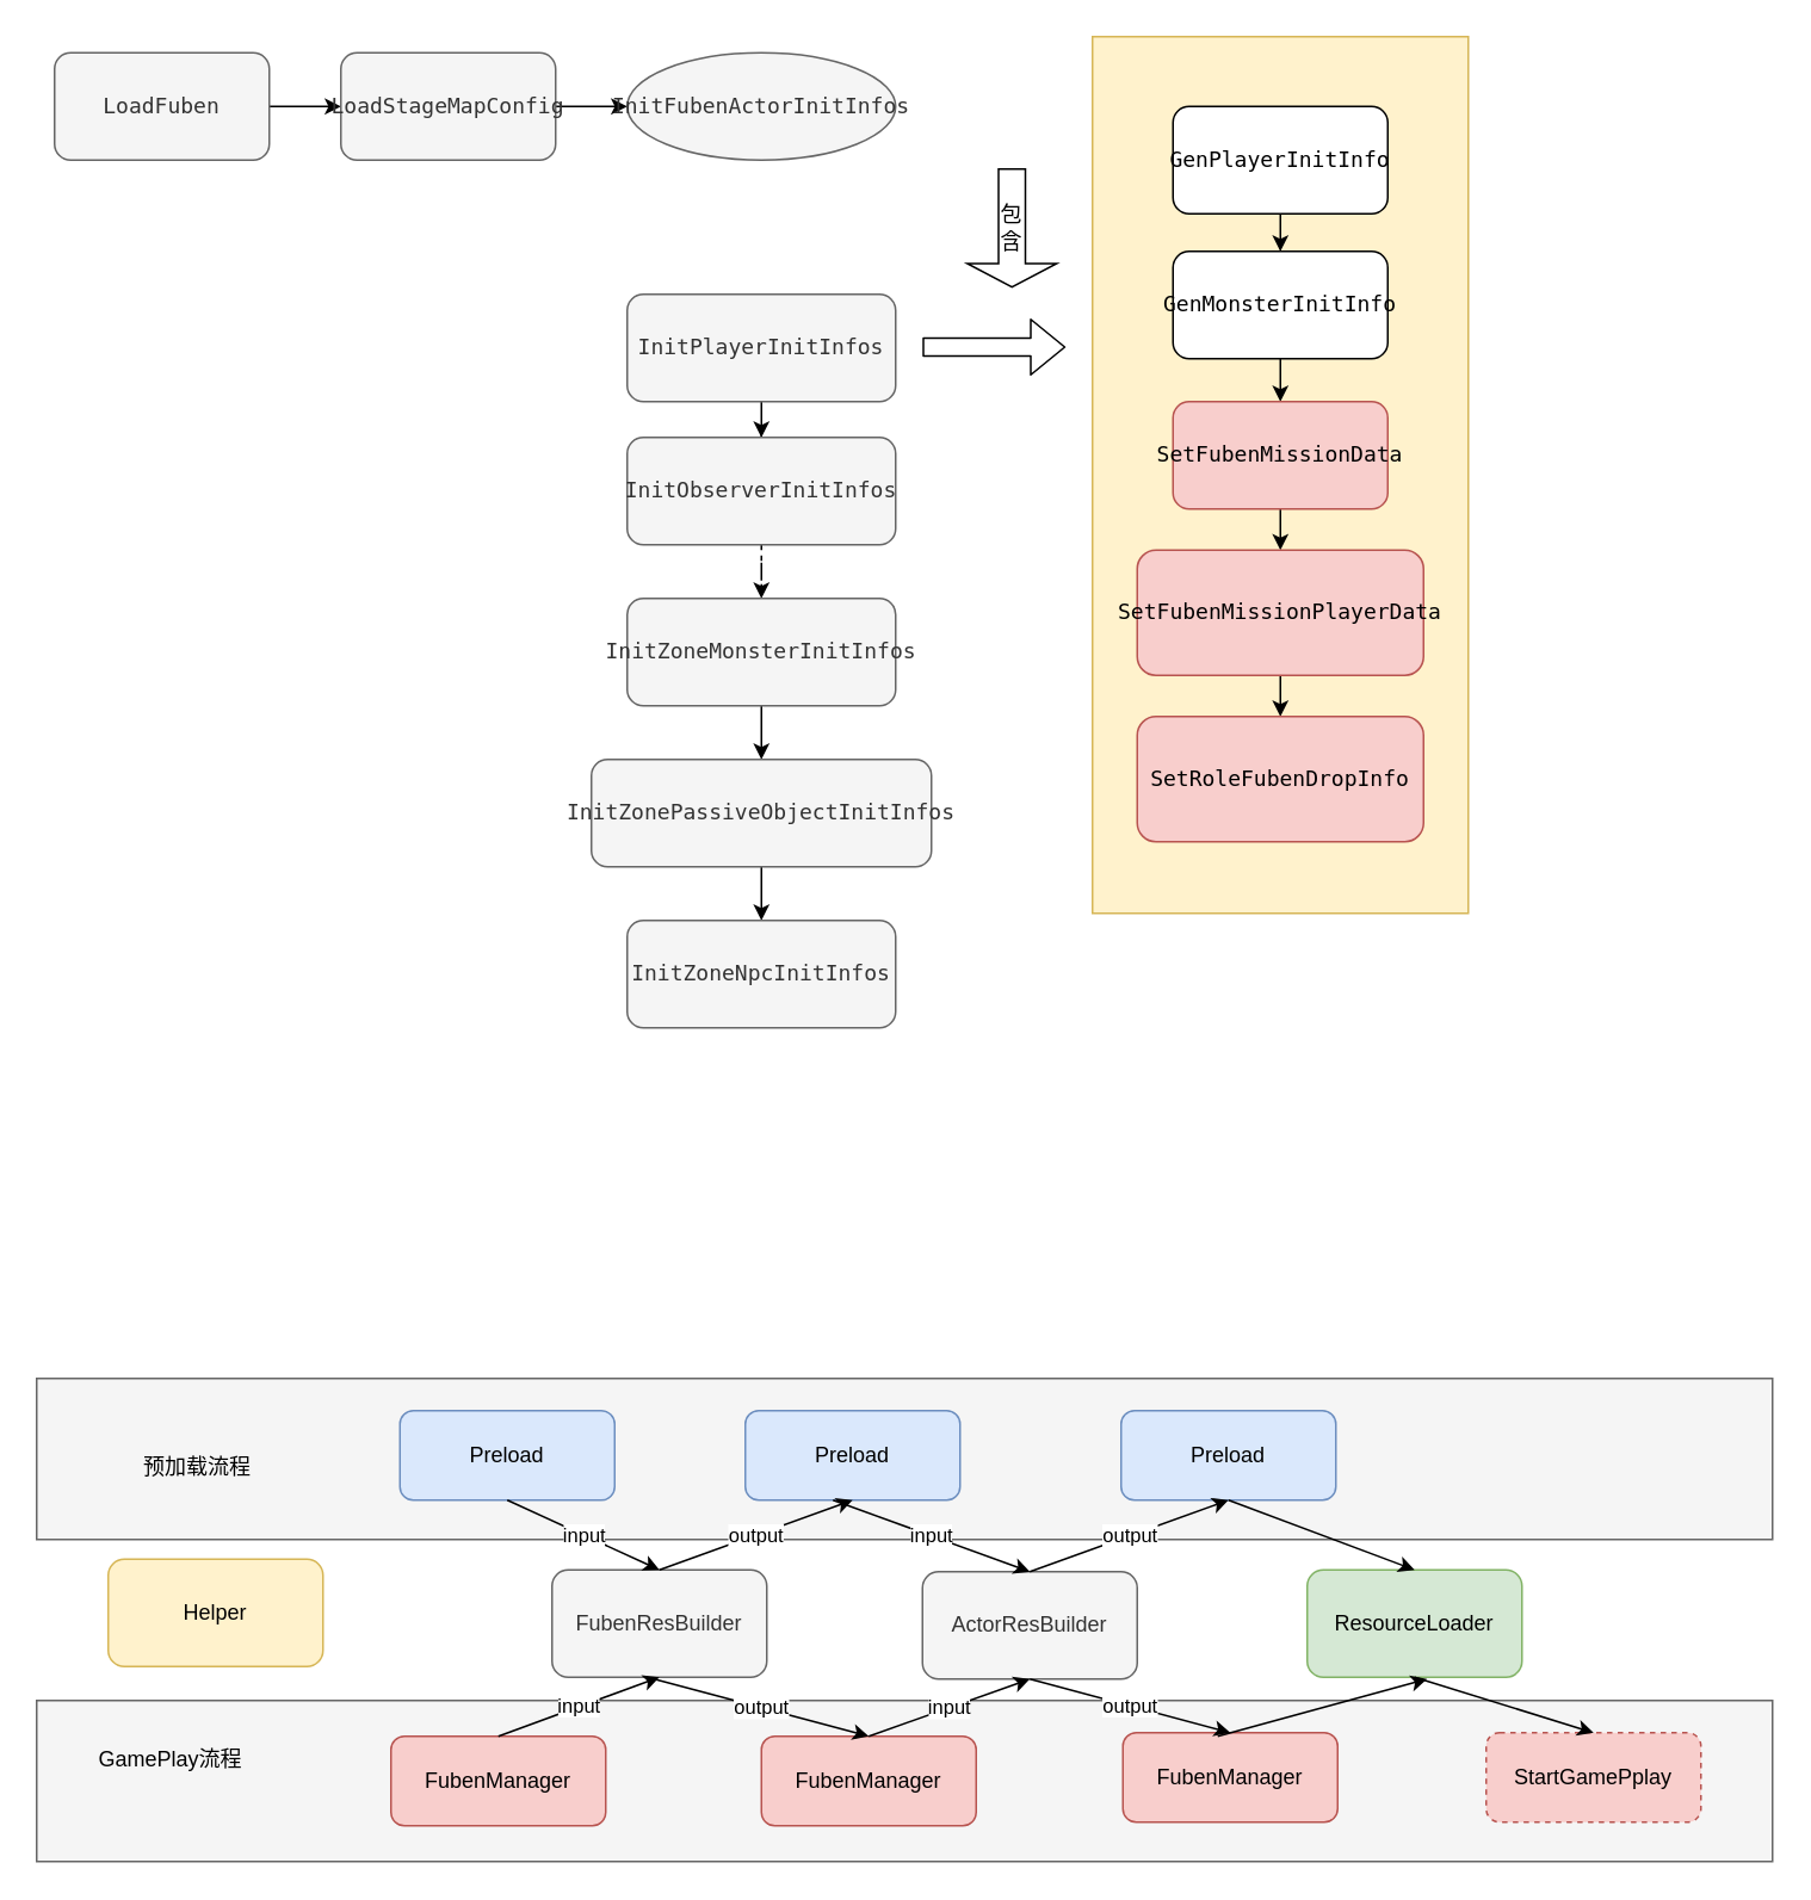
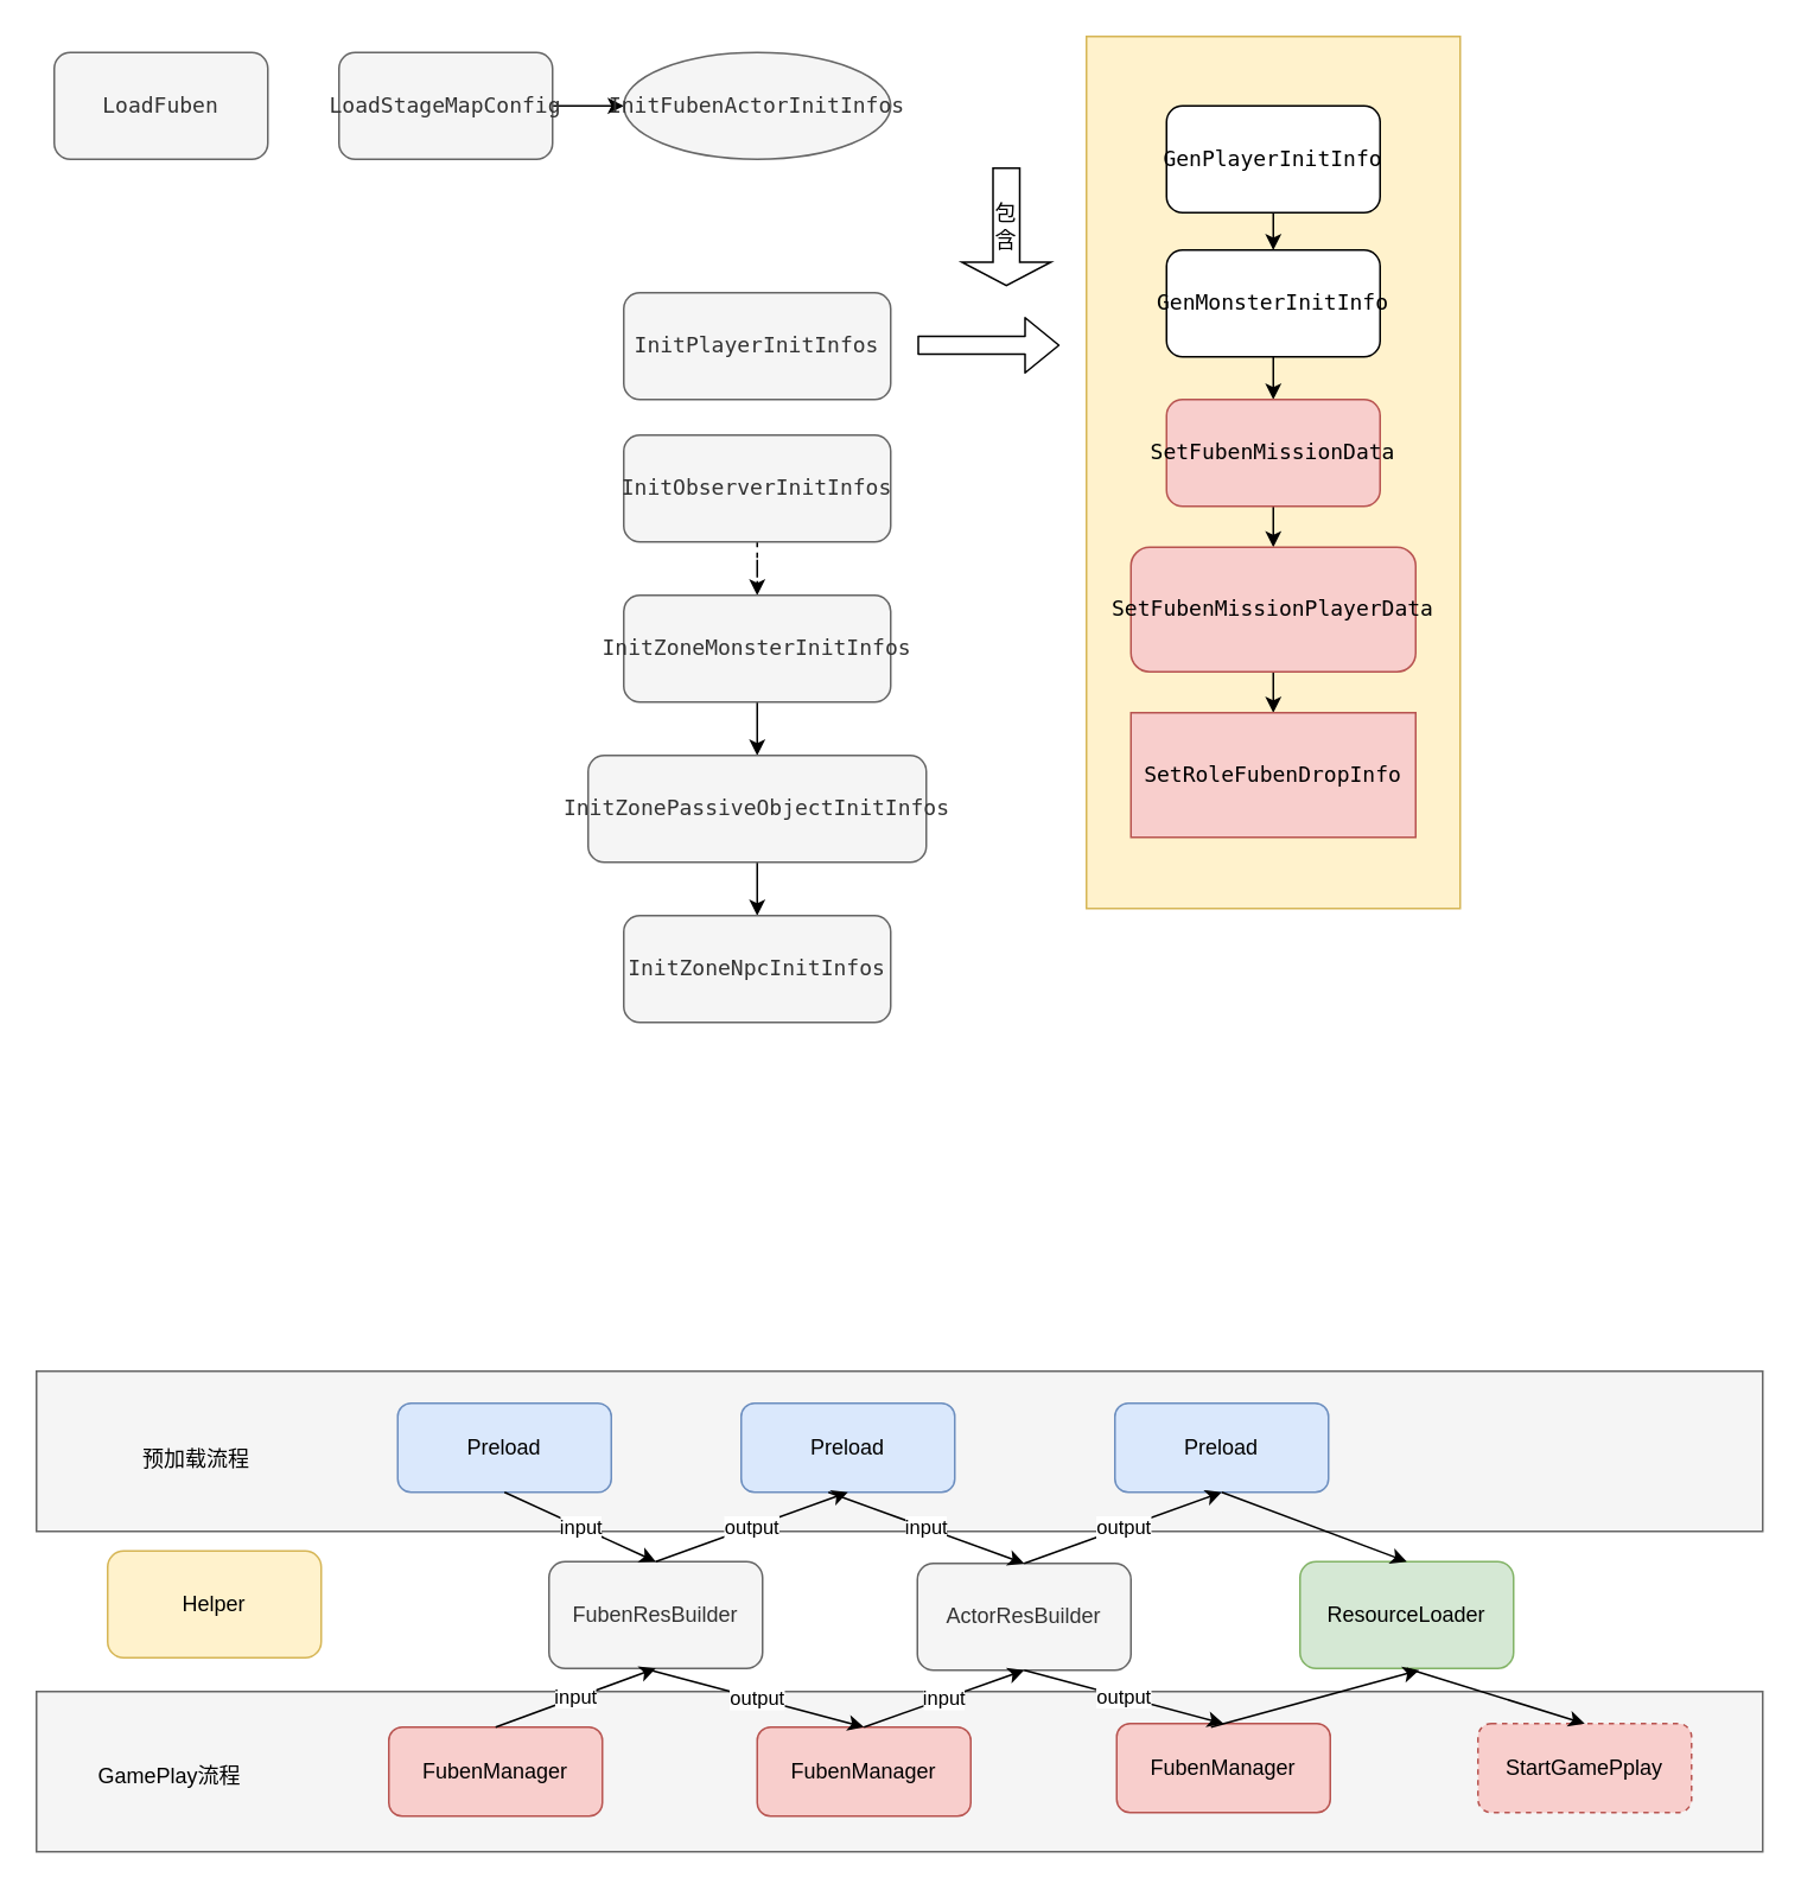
  <mxCell id="0" />
  <mxCell id="1" parent="0" />
  <mxCell id="2" value="" style="rounded=0;whiteSpace=wrap;html=1;fillColor=#f5f5f5;strokeColor=#666666;fontColor=#333333;" vertex="1" parent="1"><mxGeometry x="20" y="770" width="970" height="90" as="geometry" /></mxCell>
  <mxCell id="3" value="" style="rounded=0;whiteSpace=wrap;html=1;fillColor=#f5f5f5;strokeColor=#666666;fontColor=#333333;" vertex="1" parent="1"><mxGeometry x="20" y="950" width="970" height="90" as="geometry" /></mxCell>
  <mxCell id="4" value="" style="rounded=0;whiteSpace=wrap;html=1;fillColor=#fff2cc;strokeColor=#d6b656;" parent="1" vertex="1"><mxGeometry x="610" y="20" width="210" height="490" as="geometry" /></mxCell>
- <mxCell id="5" value="" style="edgeStyle=orthogonalEdgeStyle;rounded=0;orthogonalLoop=1;jettySize=auto;html=1;" parent="1" source="6" target="8" edge="1"><mxGeometry relative="1" as="geometry" /></mxCell>
  <mxCell id="6" value="&lt;pre&gt;&lt;span&gt;LoadFuben&lt;/span&gt;&lt;/pre&gt;" style="rounded=1;whiteSpace=wrap;html=1;fillColor=#f5f5f5;strokeColor=#666666;fontColor=#333333;" parent="1" vertex="1"><mxGeometry x="30" y="29" width="120" height="60" as="geometry" /></mxCell>
  <mxCell id="7" value="" style="edgeStyle=orthogonalEdgeStyle;rounded=0;orthogonalLoop=1;jettySize=auto;html=1;" parent="1" source="8" target="9" edge="1"><mxGeometry relative="1" as="geometry" /></mxCell>
  <mxCell id="8" value="&lt;pre&gt;&lt;pre&gt;&lt;span&gt;LoadStageMapConfig&lt;/span&gt;&lt;/pre&gt;&lt;/pre&gt;" style="rounded=1;whiteSpace=wrap;html=1;fillColor=#f5f5f5;strokeColor=#666666;fontColor=#333333;" parent="1" vertex="1"><mxGeometry x="190" y="29" width="120" height="60" as="geometry" /></mxCell>
  <mxCell id="9" value="&lt;pre&gt;&lt;pre&gt;&lt;pre&gt;&lt;span&gt;InitFubenActorInitInfos&lt;/span&gt;&lt;/pre&gt;&lt;/pre&gt;&lt;/pre&gt;" style="ellipse;whiteSpace=wrap;html=1;fillColor=#f5f5f5;strokeColor=#666666;fontColor=#333333;" parent="1" vertex="1"><mxGeometry x="350" y="29" width="150" height="60" as="geometry" /></mxCell>
- <mxCell id="10" value="" style="edgeStyle=orthogonalEdgeStyle;rounded=0;orthogonalLoop=1;jettySize=auto;html=1;" parent="1" source="11" target="13" edge="1"><mxGeometry relative="1" as="geometry" /></mxCell>
  <mxCell id="11" value="&lt;pre&gt;&lt;pre&gt;&lt;pre&gt;&lt;pre&gt;&lt;span&gt;InitPlayerInitInfos&lt;/span&gt;&lt;/pre&gt;&lt;/pre&gt;&lt;/pre&gt;&lt;/pre&gt;" style="rounded=1;whiteSpace=wrap;html=1;fillColor=#f5f5f5;strokeColor=#666666;fontColor=#333333;" parent="1" vertex="1"><mxGeometry x="350" y="164" width="150" height="60" as="geometry" /></mxCell>
  <mxCell id="12" value="" style="edgeStyle=orthogonalEdgeStyle;rounded=0;orthogonalLoop=1;jettySize=auto;html=1;dashed=1;" parent="1" source="13" target="15" edge="1"><mxGeometry relative="1" as="geometry" /></mxCell>
  <mxCell id="13" value="&lt;pre&gt;&lt;pre&gt;&lt;pre&gt;&lt;pre&gt;&lt;pre&gt;&lt;span&gt;InitObserverInitInfos&lt;/span&gt;&lt;/pre&gt;&lt;/pre&gt;&lt;/pre&gt;&lt;/pre&gt;&lt;/pre&gt;" style="rounded=1;whiteSpace=wrap;html=1;fillColor=#f5f5f5;strokeColor=#666666;fontColor=#333333;" parent="1" vertex="1"><mxGeometry x="350" y="244" width="150" height="60" as="geometry" /></mxCell>
  <mxCell id="14" value="" style="edgeStyle=orthogonalEdgeStyle;rounded=0;orthogonalLoop=1;jettySize=auto;html=1;" parent="1" source="15" target="17" edge="1"><mxGeometry relative="1" as="geometry" /></mxCell>
  <mxCell id="15" value="&lt;pre&gt;&lt;pre&gt;&lt;pre&gt;&lt;pre&gt;&lt;pre&gt;&lt;pre&gt;&lt;span&gt;InitZoneMonsterInitInfos&lt;/span&gt;&lt;/pre&gt;&lt;/pre&gt;&lt;/pre&gt;&lt;/pre&gt;&lt;/pre&gt;&lt;/pre&gt;" style="rounded=1;whiteSpace=wrap;html=1;fillColor=#f5f5f5;strokeColor=#666666;fontColor=#333333;" parent="1" vertex="1"><mxGeometry x="350" y="334" width="150" height="60" as="geometry" /></mxCell>
  <mxCell id="16" value="" style="edgeStyle=orthogonalEdgeStyle;rounded=0;orthogonalLoop=1;jettySize=auto;html=1;" parent="1" source="17" target="18" edge="1"><mxGeometry relative="1" as="geometry" /></mxCell>
  <mxCell id="17" value="&lt;pre&gt;&lt;pre&gt;&lt;pre&gt;&lt;pre&gt;&lt;pre&gt;&lt;pre&gt;&lt;pre&gt;&lt;span&gt;InitZonePassiveObjectInitInfos&lt;/span&gt;&lt;/pre&gt;&lt;/pre&gt;&lt;/pre&gt;&lt;/pre&gt;&lt;/pre&gt;&lt;/pre&gt;&lt;/pre&gt;" style="rounded=1;whiteSpace=wrap;html=1;fillColor=#f5f5f5;strokeColor=#666666;fontColor=#333333;" parent="1" vertex="1"><mxGeometry x="330" y="424" width="190" height="60" as="geometry" /></mxCell>
  <mxCell id="18" value="&lt;pre&gt;&lt;pre&gt;&lt;pre&gt;&lt;pre&gt;&lt;pre&gt;&lt;pre&gt;&lt;pre&gt;&lt;pre&gt;&lt;span&gt;InitZoneNpcInitInfos&lt;/span&gt;&lt;/pre&gt;&lt;/pre&gt;&lt;/pre&gt;&lt;/pre&gt;&lt;/pre&gt;&lt;/pre&gt;&lt;/pre&gt;&lt;/pre&gt;" style="rounded=1;whiteSpace=wrap;html=1;fillColor=#f5f5f5;strokeColor=#666666;fontColor=#333333;" parent="1" vertex="1"><mxGeometry x="350" y="514" width="150" height="60" as="geometry" /></mxCell>
  <mxCell id="19" value="包&lt;br&gt;含" style="shape=singleArrow;direction=south;whiteSpace=wrap;html=1;" parent="1" vertex="1"><mxGeometry x="540" y="94" width="50" height="66" as="geometry" /></mxCell>
  <mxCell id="20" value="" style="edgeStyle=orthogonalEdgeStyle;rounded=0;orthogonalLoop=1;jettySize=auto;html=1;" parent="1" source="21" target="23" edge="1"><mxGeometry relative="1" as="geometry" /></mxCell>
  <mxCell id="21" value="&lt;pre&gt;&lt;span&gt;GenPlayerInitInfo&lt;/span&gt;&lt;/pre&gt;" style="rounded=1;whiteSpace=wrap;html=1;" parent="1" vertex="1"><mxGeometry x="655" y="59" width="120" height="60" as="geometry" /></mxCell>
  <mxCell id="22" value="" style="edgeStyle=orthogonalEdgeStyle;rounded=0;orthogonalLoop=1;jettySize=auto;html=1;" parent="1" source="23" target="25" edge="1"><mxGeometry relative="1" as="geometry" /></mxCell>
  <mxCell id="23" value="&lt;pre&gt;&lt;pre&gt;GenMonsterInitInfo&lt;/pre&gt;&lt;/pre&gt;" style="rounded=1;whiteSpace=wrap;html=1;" parent="1" vertex="1"><mxGeometry x="655" y="140" width="120" height="60" as="geometry" /></mxCell>
  <mxCell id="24" value="" style="edgeStyle=orthogonalEdgeStyle;rounded=0;orthogonalLoop=1;jettySize=auto;html=1;" parent="1" source="25" target="27" edge="1"><mxGeometry relative="1" as="geometry" /></mxCell>
  <mxCell id="25" value="&lt;pre&gt;&lt;pre&gt;&lt;pre&gt;&lt;span&gt;SetFubenMissionData&lt;/span&gt;&lt;/pre&gt;&lt;/pre&gt;&lt;/pre&gt;" style="rounded=1;whiteSpace=wrap;html=1;fillColor=#f8cecc;strokeColor=#b85450;" parent="1" vertex="1"><mxGeometry x="655" y="224" width="120" height="60" as="geometry" /></mxCell>
  <mxCell id="26" value="" style="edgeStyle=orthogonalEdgeStyle;rounded=0;orthogonalLoop=1;jettySize=auto;html=1;" parent="1" source="27" target="28" edge="1"><mxGeometry relative="1" as="geometry" /></mxCell>
  <mxCell id="27" value="&lt;pre&gt;&lt;pre&gt;&lt;pre&gt;&lt;pre&gt;SetFubenMissionPlayerData&lt;/pre&gt;&lt;/pre&gt;&lt;/pre&gt;&lt;/pre&gt;" style="rounded=1;whiteSpace=wrap;html=1;fillColor=#f8cecc;strokeColor=#b85450;" parent="1" vertex="1"><mxGeometry x="635" y="307" width="160" height="70" as="geometry" /></mxCell>
- <mxCell id="28" value="&lt;pre&gt;&lt;pre&gt;&lt;pre&gt;&lt;pre&gt;&lt;pre&gt;&lt;span&gt;SetRoleFubenDropInfo&lt;/span&gt;&lt;/pre&gt;&lt;/pre&gt;&lt;/pre&gt;&lt;/pre&gt;&lt;/pre&gt;" style="rounded=1;whiteSpace=wrap;html=1;fillColor=#f8cecc;strokeColor=#b85450;" parent="1" vertex="1"><mxGeometry x="635" y="400" width="160" height="70" as="geometry" /></mxCell>
+ <mxCell id="28" value="&lt;pre&gt;&lt;pre&gt;&lt;pre&gt;&lt;pre&gt;&lt;pre&gt;&lt;span&gt;SetRoleFubenDropInfo&lt;/span&gt;&lt;/pre&gt;&lt;/pre&gt;&lt;/pre&gt;&lt;/pre&gt;&lt;/pre&gt;" style="whiteSpace=wrap;html=1;fillColor=#f8cecc;strokeColor=#b85450;rounded=0;" parent="1" vertex="1"><mxGeometry x="635" y="400" width="160" height="70" as="geometry" /></mxCell>
  <mxCell id="29" value="" style="shape=flexArrow;endArrow=classic;html=1;" parent="1" edge="1"><mxGeometry width="50" height="50" relative="1" as="geometry"><mxPoint x="515" y="193.5" as="sourcePoint" /><mxPoint x="595" y="193.5" as="targetPoint" /></mxGeometry></mxCell>
  <mxCell id="30" value="Preload" style="rounded=1;whiteSpace=wrap;html=1;fillColor=#dae8fc;strokeColor=#6c8ebf;" vertex="1" parent="1"><mxGeometry x="223" y="788" width="120" height="50" as="geometry" /></mxCell>
  <mxCell id="31" value="FubenResBuilder" style="rounded=1;whiteSpace=wrap;html=1;fillColor=#f5f5f5;strokeColor=#666666;fontColor=#333333;" vertex="1" parent="1"><mxGeometry x="308" y="877" width="120" height="60" as="geometry" /></mxCell>
  <mxCell id="32" value="FubenManager" style="rounded=1;whiteSpace=wrap;html=1;fillColor=#f8cecc;strokeColor=#b85450;" vertex="1" parent="1"><mxGeometry x="218" y="970" width="120" height="50" as="geometry" /></mxCell>
  <mxCell id="33" value="FubenManager" style="rounded=1;whiteSpace=wrap;html=1;fillColor=#f8cecc;strokeColor=#b85450;" vertex="1" parent="1"><mxGeometry x="425" y="970" width="120" height="50" as="geometry" /></mxCell>
  <mxCell id="34" value="FubenManager" style="rounded=1;whiteSpace=wrap;html=1;fillColor=#f8cecc;strokeColor=#b85450;" vertex="1" parent="1"><mxGeometry x="627" y="968" width="120" height="50" as="geometry" /></mxCell>
  <mxCell id="35" value="ActorResBuilder&lt;br&gt;" style="rounded=1;whiteSpace=wrap;html=1;fillColor=#f5f5f5;strokeColor=#666666;fontColor=#333333;" vertex="1" parent="1"><mxGeometry x="515" y="878" width="120" height="60" as="geometry" /></mxCell>
  <mxCell id="36" value="Helper" style="rounded=1;whiteSpace=wrap;html=1;fillColor=#fff2cc;strokeColor=#d6b656;" vertex="1" parent="1"><mxGeometry x="60" y="871" width="120" height="60" as="geometry" /></mxCell>
  <mxCell id="37" value="Preload" style="rounded=1;whiteSpace=wrap;html=1;fillColor=#dae8fc;strokeColor=#6c8ebf;" vertex="1" parent="1"><mxGeometry x="416" y="788" width="120" height="50" as="geometry" /></mxCell>
  <mxCell id="38" value="Preload" style="rounded=1;whiteSpace=wrap;html=1;fillColor=#dae8fc;strokeColor=#6c8ebf;" vertex="1" parent="1"><mxGeometry x="626" y="788" width="120" height="50" as="geometry" /></mxCell>
  <mxCell id="39" value="input" style="endArrow=classic;html=1;exitX=0.5;exitY=1;exitDx=0;exitDy=0;entryX=0.5;entryY=0;entryDx=0;entryDy=0;" edge="1" parent="1" source="30" target="31"><mxGeometry width="50" height="50" relative="1" as="geometry"><mxPoint x="125" y="1088" as="sourcePoint" /><mxPoint x="175" y="1038" as="targetPoint" /></mxGeometry></mxCell>
  <mxCell id="40" value="output" style="endArrow=classic;html=1;exitX=0.5;exitY=0;exitDx=0;exitDy=0;entryX=0.5;entryY=1;entryDx=0;entryDy=0;" edge="1" parent="1" source="31" target="37"><mxGeometry width="50" height="50" relative="1" as="geometry"><mxPoint x="165" y="1108" as="sourcePoint" /><mxPoint x="215" y="1058" as="targetPoint" /></mxGeometry></mxCell>
  <mxCell id="41" value="input" style="endArrow=classic;html=1;entryX=0.5;entryY=0;entryDx=0;entryDy=0;" edge="1" parent="1" target="35"><mxGeometry width="50" height="50" relative="1" as="geometry"><mxPoint x="465" y="838" as="sourcePoint" /><mxPoint x="525" y="838" as="targetPoint" /></mxGeometry></mxCell>
  <mxCell id="42" value="output" style="endArrow=classic;html=1;exitX=0.5;exitY=0;exitDx=0;exitDy=0;entryX=0.5;entryY=1;entryDx=0;entryDy=0;" edge="1" parent="1" source="35" target="38"><mxGeometry width="50" height="50" relative="1" as="geometry"><mxPoint x="375" y="888" as="sourcePoint" /><mxPoint x="485" y="848" as="targetPoint" /></mxGeometry></mxCell>
  <mxCell id="43" value="input" style="endArrow=classic;html=1;exitX=0.5;exitY=0;exitDx=0;exitDy=0;entryX=0.5;entryY=1;entryDx=0;entryDy=0;" edge="1" parent="1" source="32" target="31"><mxGeometry width="50" height="50" relative="1" as="geometry"><mxPoint x="345" y="1118" as="sourcePoint" /><mxPoint x="395" y="1068" as="targetPoint" /></mxGeometry></mxCell>
  <mxCell id="44" value="input" style="endArrow=classic;html=1;exitX=0.5;exitY=0;exitDx=0;exitDy=0;entryX=0.5;entryY=1;entryDx=0;entryDy=0;" edge="1" parent="1" source="33" target="35"><mxGeometry width="50" height="50" relative="1" as="geometry"><mxPoint x="295" y="978" as="sourcePoint" /><mxPoint x="375" y="948" as="targetPoint" /></mxGeometry></mxCell>
  <mxCell id="45" value="output" style="endArrow=classic;html=1;entryX=0.5;entryY=0;entryDx=0;entryDy=0;" edge="1" parent="1" target="33"><mxGeometry width="50" height="50" relative="1" as="geometry"><mxPoint x="365" y="938" as="sourcePoint" /><mxPoint x="475" y="1048" as="targetPoint" /></mxGeometry></mxCell>
  <mxCell id="46" value="output" style="endArrow=classic;html=1;entryX=0.5;entryY=0;entryDx=0;entryDy=0;exitX=0.5;exitY=1;exitDx=0;exitDy=0;" edge="1" parent="1" source="35" target="34"><mxGeometry width="50" height="50" relative="1" as="geometry"><mxPoint x="375" y="948" as="sourcePoint" /><mxPoint x="495" y="978" as="targetPoint" /></mxGeometry></mxCell>
  <mxCell id="47" value="StartGamePplay" style="rounded=1;whiteSpace=wrap;html=1;fillColor=#f8cecc;strokeColor=#b85450;dashed=1;" vertex="1" parent="1"><mxGeometry x="830" y="968" width="120" height="50" as="geometry" /></mxCell>
  <mxCell id="48" value="ResourceLoader" style="rounded=1;whiteSpace=wrap;html=1;fillColor=#d5e8d4;strokeColor=#82b366;" vertex="1" parent="1"><mxGeometry x="730" y="877" width="120" height="60" as="geometry" /></mxCell>
  <mxCell id="49" value="" style="endArrow=classic;html=1;exitX=0.5;exitY=1;exitDx=0;exitDy=0;entryX=0.5;entryY=0;entryDx=0;entryDy=0;" edge="1" parent="1" source="38" target="48"><mxGeometry width="50" height="50" relative="1" as="geometry"><mxPoint x="770" y="1080" as="sourcePoint" /><mxPoint x="820" y="1030" as="targetPoint" /></mxGeometry></mxCell>
  <mxCell id="50" value="" style="endArrow=classic;html=1;entryX=0.558;entryY=1.017;entryDx=0;entryDy=0;entryPerimeter=0;" edge="1" parent="1" target="48"><mxGeometry width="50" height="50" relative="1" as="geometry"><mxPoint x="680" y="970" as="sourcePoint" /><mxPoint x="860" y="1050" as="targetPoint" /></mxGeometry></mxCell>
  <mxCell id="51" value="" style="endArrow=classic;html=1;exitX=0.5;exitY=1;exitDx=0;exitDy=0;entryX=0.5;entryY=0;entryDx=0;entryDy=0;" edge="1" parent="1" source="48" target="47"><mxGeometry width="50" height="50" relative="1" as="geometry"><mxPoint x="1020" y="1110" as="sourcePoint" /><mxPoint x="1070" y="1060" as="targetPoint" /></mxGeometry></mxCell>
- <mxCell id="52" value="GamePlay流程" style="text;html=1;strokeColor=none;fillColor=none;align=center;verticalAlign=middle;whiteSpace=wrap;rounded=0;" vertex="1" parent="1"><mxGeometry x="50" y="970" width="90" height="25" as="geometry" /></mxCell>
+ <mxCell id="52" value="GamePlay流程" style="text;html=1;strokeColor=none;fillColor=none;align=center;verticalAlign=middle;whiteSpace=wrap;rounded=0;" vertex="1" parent="1"><mxGeometry x="50" y="985" width="90" height="25" as="geometry" /></mxCell>
  <mxCell id="53" value="预加载流程" style="text;html=1;strokeColor=none;fillColor=none;align=center;verticalAlign=middle;whiteSpace=wrap;rounded=0;" vertex="1" parent="1"><mxGeometry x="70" y="810" width="80" height="20" as="geometry" /></mxCell>
